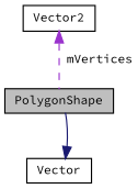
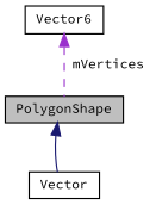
  digraph {
    fontname="Source Code Pro"
    node [color=black fillcolor=white fontname="Source Code Pro" fontsize=10 shape=record style=filled]
    edge [dir=back fontname="Source Code Pro" fontsize=10 labelfontname=Helvetica labelfontsize=10]
    n1 [fillcolor=grey75 fontcolor=black height=0.2 label=PolygonShape width=0.4]
    n2 [height=0.2 label=Vector width=0.4]
-   n3 [height=0.2 label=Vector2 width=0.4]
-   n2 -> n1 [color=midnightblue style=solid]
+   n3 [height=0.2 label=Vector6 width=0.4]
+   n1 -> n2 [color=midnightblue style=solid]
    n3 -> n1 [color=darkorchid3 label=" mVertices" style=dashed]
  }
